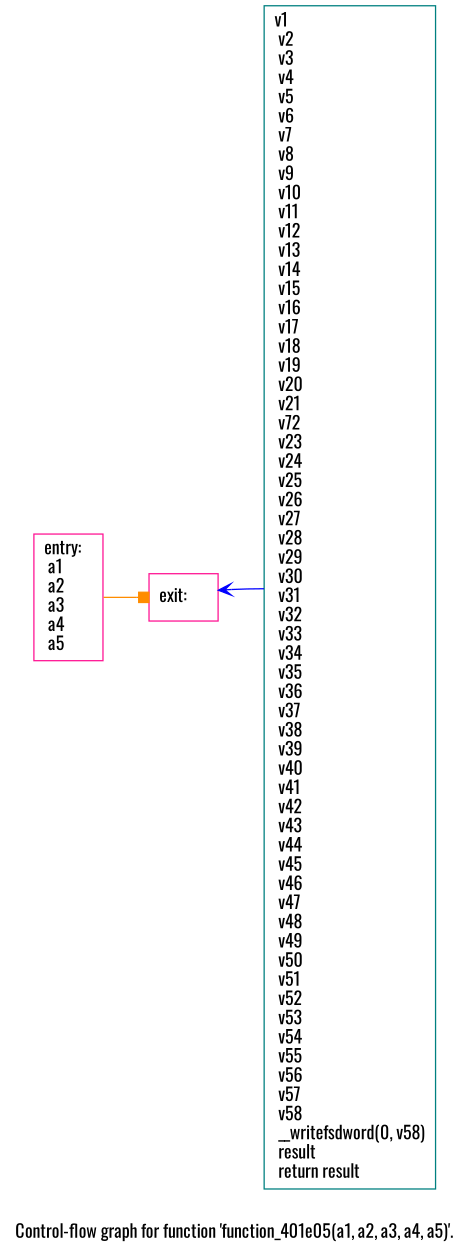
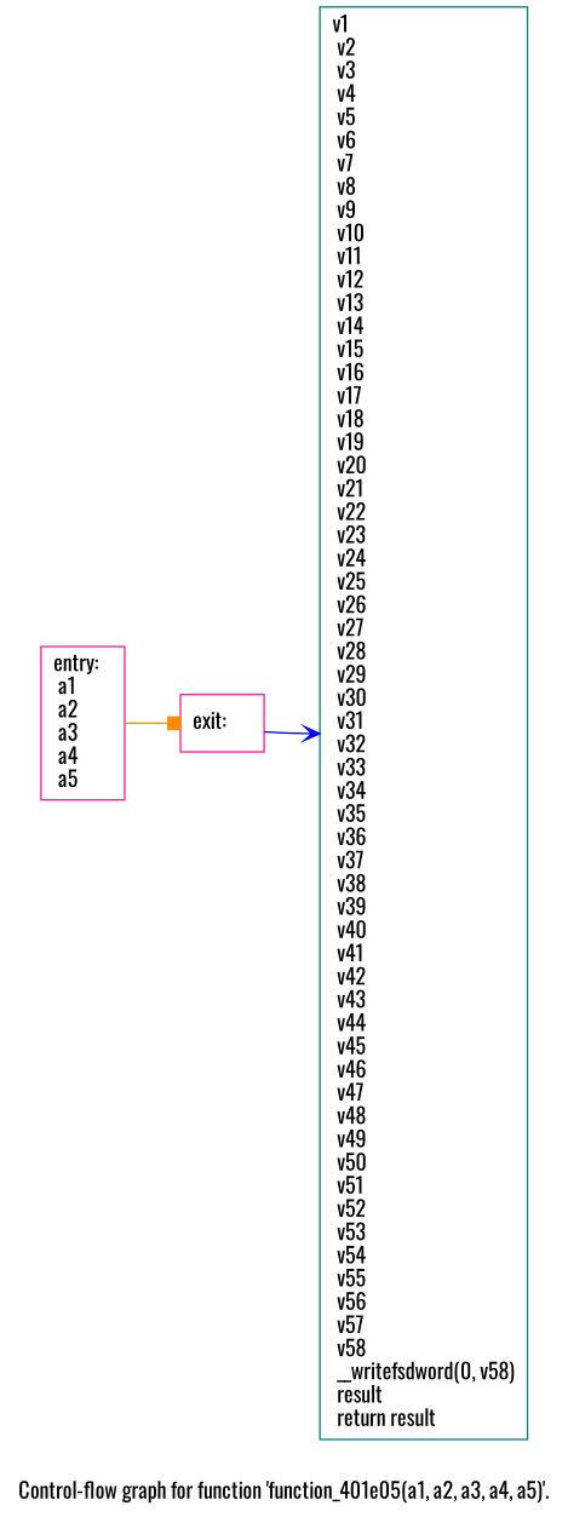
  digraph {
    fontname=Oswald
    label="Control-flow graph for function 'function_401e05(a1, a2, a3, a4, a5)'."
    rankdir=LR
    node [color=deeppink fontname=Oswald shape=record]
    edge [fontname=Oswald]
    n1 [label="{entry:\l  a1\l  a2\l  a3\l  a4\l  a5\l}"]
    n2 [label="{exit:\l}"]
-   n3 [color=teal label="{  v1\l  v2\l  v3\l  v4\l  v5\l  v6\l  v7\l  v8\l  v9\l  v10\l  v11\l  v12\l  v13\l  v14\l  v15\l  v16\l  v17\l  v18\l  v19\l  v20\l  v21\l  v72\l  v23\l  v24\l  v25\l  v26\l  v27\l  v28\l  v29\l  v30\l  v31\l  v32\l  v33\l  v34\l  v35\l  v36\l  v37\l  v38\l  v39\l  v40\l  v41\l  v42\l  v43\l  v44\l  v45\l  v46\l  v47\l  v48\l  v49\l  v50\l  v51\l  v52\l  v53\l  v54\l  v55\l  v56\l  v57\l  v58\l  __writefsdword(0, v58)\l  result\l  return result\l}"]
+   n3 [color=teal label="{  v1\l  v2\l  v3\l  v4\l  v5\l  v6\l  v7\l  v8\l  v9\l  v10\l  v11\l  v12\l  v13\l  v14\l  v15\l  v16\l  v17\l  v18\l  v19\l  v20\l  v21\l  v22\l  v23\l  v24\l  v25\l  v26\l  v27\l  v28\l  v29\l  v30\l  v31\l  v32\l  v33\l  v34\l  v35\l  v36\l  v37\l  v38\l  v39\l  v40\l  v41\l  v42\l  v43\l  v44\l  v45\l  v46\l  v47\l  v48\l  v49\l  v50\l  v51\l  v52\l  v53\l  v54\l  v55\l  v56\l  v57\l  v58\l  __writefsdword(0, v58)\l  result\l  return result\l}"]
    n1 -> n2 [arrowhead=box color=darkorange]
-   n3 -> n2 [arrowhead=vee color=blue]
+   n2 -> n3 [arrowhead=vee color=blue]
  }
